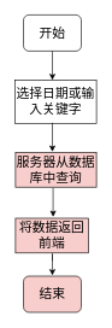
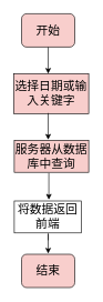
  <mxCell id="0" />
  <mxCell id="1" parent="0" />
- <mxCell id="2" value="&lt;font style=&quot;font-size: 18px&quot;&gt;开始&lt;/font&gt;" style="rounded=1;whiteSpace=wrap;html=1;" vertex="1" parent="1"><mxGeometry x="32" y="20" width="80" height="50" as="geometry" /></mxCell>
+ <mxCell id="2" value="&lt;font style=&quot;font-size: 18px&quot;&gt;开始&lt;/font&gt;" style="rounded=1;whiteSpace=wrap;html=1;fillColor=#f8cecc;" vertex="1" parent="1"><mxGeometry x="32" y="20" width="80" height="50" as="geometry" /></mxCell>
  <mxCell id="3" value="结束" style="rounded=1;whiteSpace=wrap;html=1;fontSize=18;fillColor=#f8cecc;" vertex="1" parent="1"><mxGeometry x="32" y="381" width="80" height="50" as="geometry" /></mxCell>
- <mxCell id="4" value="选择日期或输入关键字" style="rounded=0;whiteSpace=wrap;html=1;fontSize=18;" vertex="1" parent="1"><mxGeometry x="20" y="110" width="113" height="60" as="geometry" /></mxCell>
+ <mxCell id="4" value="选择日期或输入关键字" style="rounded=0;whiteSpace=wrap;html=1;fontSize=18;fillColor=#f8cecc;" vertex="1" parent="1"><mxGeometry x="20" y="110" width="113" height="60" as="geometry" /></mxCell>
  <mxCell id="5" value="" style="endArrow=classic;html=1;rounded=0;fontSize=18;edgeStyle=orthogonalEdgeStyle;entryX=0.5;entryY=0;entryDx=0;entryDy=0;" edge="1" parent="1"><mxGeometry width="50" height="50" relative="1" as="geometry"><mxPoint x="72" y="169" as="sourcePoint" /><mxPoint x="72" y="209" as="targetPoint" /><Array as="points"><mxPoint x="72" y="169" /></Array></mxGeometry></mxCell>
  <mxCell id="6" value="" style="endArrow=classic;html=1;rounded=0;fontSize=18;edgeStyle=orthogonalEdgeStyle;" edge="1" parent="1"><mxGeometry width="50" height="50" relative="1" as="geometry"><mxPoint x="72" y="70" as="sourcePoint" /><mxPoint x="72" y="110" as="targetPoint" /><Array as="points"><mxPoint x="72" y="110" /></Array></mxGeometry></mxCell>
  <mxCell id="7" value="" style="endArrow=classic;html=1;rounded=0;fontSize=18;edgeStyle=orthogonalEdgeStyle;" edge="1" parent="1"><mxGeometry width="50" height="50" relative="1" as="geometry"><mxPoint x="72" y="360" as="sourcePoint" /><mxPoint x="72" y="380" as="targetPoint" /><Array as="points"><mxPoint x="72" y="350" /></Array></mxGeometry></mxCell>
- <mxCell id="8" value="&lt;font style=&quot;font-size: 18px&quot;&gt;将数据返回前端&lt;/font&gt;" style="rounded=0;whiteSpace=wrap;html=1;fillColor=#f8cecc;" vertex="1" parent="1"><mxGeometry x="21" y="301" width="101" height="48" as="geometry" /></mxCell>
+ <mxCell id="8" value="&lt;font style=&quot;font-size: 18px&quot;&gt;将数据返回前端&lt;/font&gt;" style="rounded=0;whiteSpace=wrap;html=1;" vertex="1" parent="1"><mxGeometry x="21" y="301" width="101" height="48" as="geometry" /></mxCell>
  <mxCell id="9" value="&lt;span style=&quot;font-size: 18px&quot;&gt;服务器从数据库中查询&lt;/span&gt;" style="rounded=0;whiteSpace=wrap;html=1;fillColor=#f8cecc;" vertex="1" parent="1"><mxGeometry x="21" y="210" width="112" height="48" as="geometry" /></mxCell>
  <mxCell id="10" value="" style="endArrow=classic;html=1;rounded=0;fontSize=18;edgeStyle=orthogonalEdgeStyle;entryX=0.5;entryY=0;entryDx=0;entryDy=0;" edge="1" parent="1"><mxGeometry width="50" height="50" relative="1" as="geometry"><mxPoint x="73" y="259" as="sourcePoint" /><mxPoint x="73" y="299" as="targetPoint" /><Array as="points"><mxPoint x="73" y="259" /></Array></mxGeometry></mxCell>
